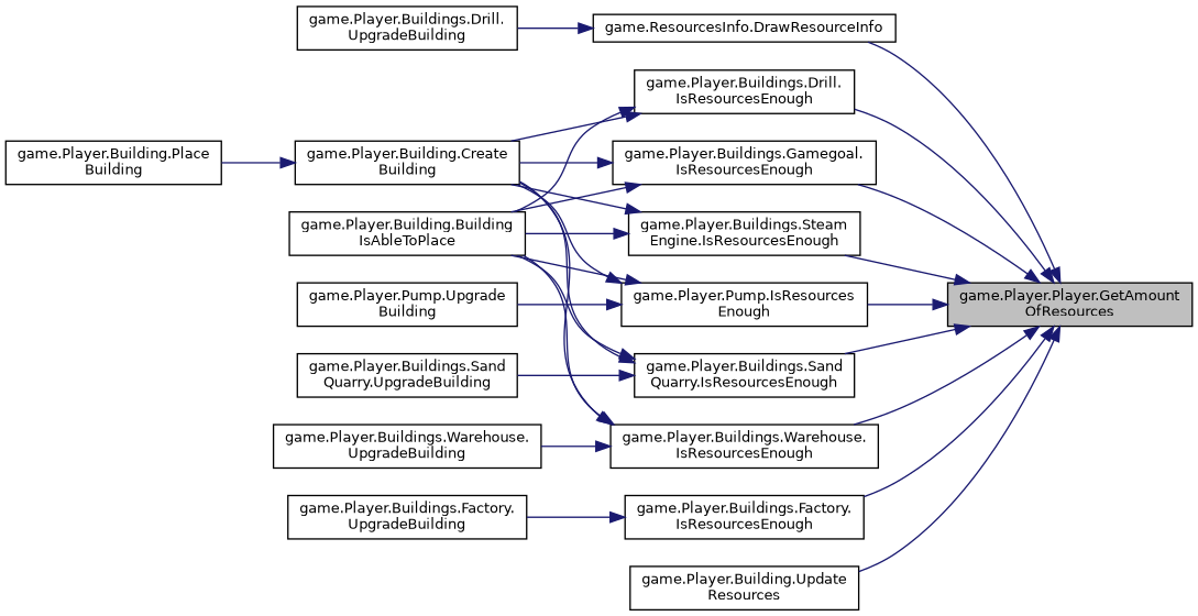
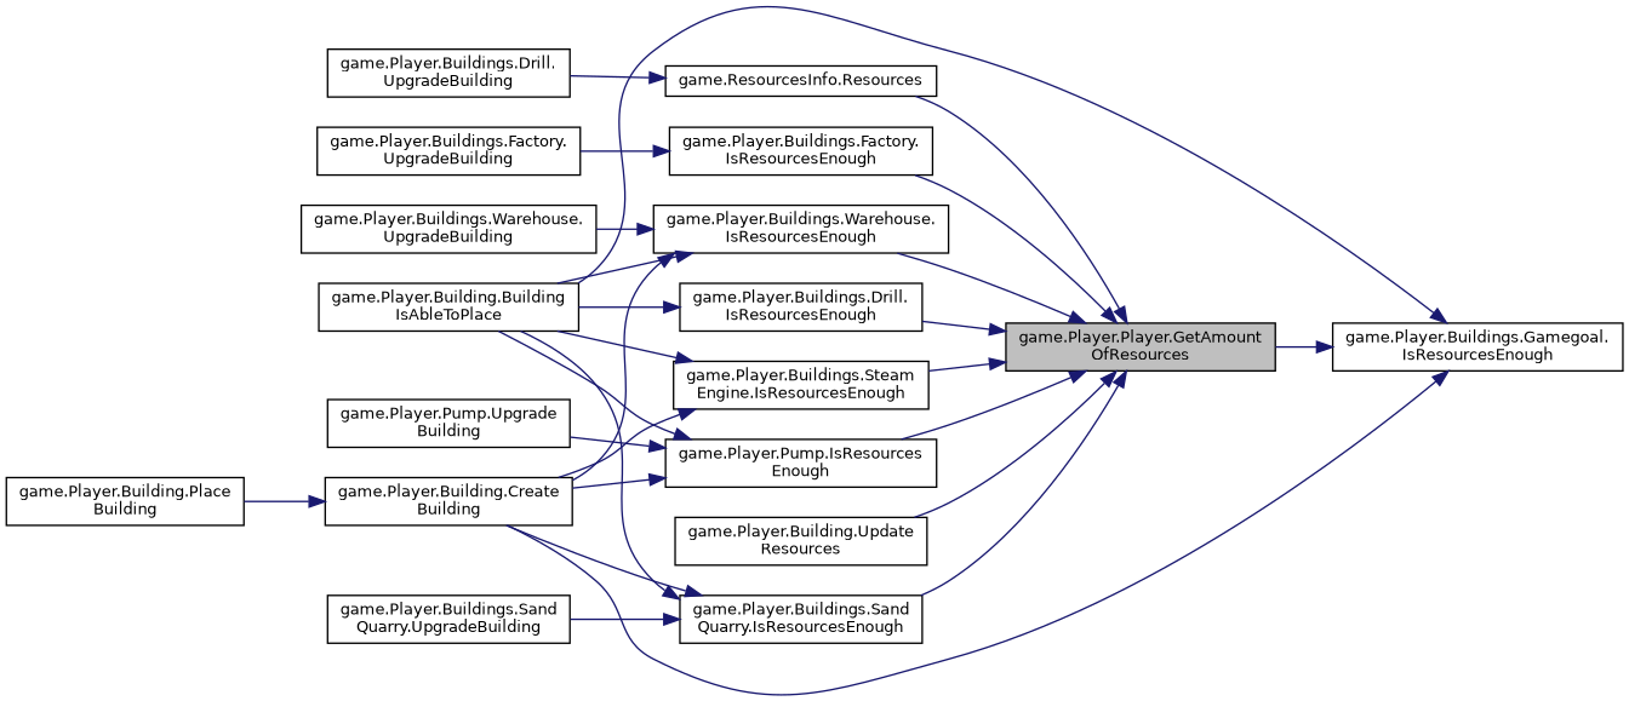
  digraph {
    rankdir=RL
    node [color=black fillcolor=white fontname=Helvetica fontsize=10 shape=record style=filled]
    edge [color=midnightblue dir=back fontname=Helvetica fontsize=10 labelfontname=Helvetica labelfontsize=10 style=solid]
    n1 [fillcolor=grey75 fontcolor=black height=0.2 label="game.Player.Player.GetAmount\lOfResources" width=0.4]
-   n2 [height=0.2 label="game.ResourcesInfo.DrawResourceInfo" width=0.4]
+   n2 [height=0.2 label="game.ResourcesInfo.Resources" width=0.4]
    n3 [height=0.2 label="game.Player.Buildings.Drill.\lIsResourcesEnough" width=0.4]
    n4 [height=0.2 label="game.Player.Buildings.Factory.\lIsResourcesEnough" width=0.4]
    n5 [height=0.2 label="game.Player.Buildings.Gamegoal.\lIsResourcesEnough" width=0.4]
    n6 [height=0.2 label="game.Player.Pump.IsResources\lEnough" width=0.4]
    n7 [height=0.2 label="game.Player.Buildings.Sand\lQuarry.IsResourcesEnough" width=0.4]
    n8 [height=0.2 label="game.Player.Buildings.Steam\lEngine.IsResourcesEnough" width=0.4]
    n9 [height=0.2 label="game.Player.Buildings.Warehouse.\lIsResourcesEnough" width=0.4]
    n10 [height=0.2 label="game.Player.Building.Update\lResources" width=0.4]
    n11 [height=0.2 label="game.Player.Buildings.Drill.\lUpgradeBuilding" width=0.4]
    n12 [height=0.2 label="game.Player.Building.Building\lIsAbleToPlace" width=0.4]
    n13 [height=0.2 label="game.Player.Building.Create\lBuilding" width=0.4]
    n14 [height=0.2 label="game.Player.Buildings.Factory.\lUpgradeBuilding" width=0.4]
    n15 [height=0.2 label="game.Player.Pump.Upgrade\lBuilding" width=0.4]
    n16 [height=0.2 label="game.Player.Buildings.Sand\lQuarry.UpgradeBuilding" width=0.4]
    n17 [height=0.2 label="game.Player.Buildings.Warehouse.\lUpgradeBuilding" width=0.4]
    n18 [height=0.2 label="game.Player.Building.Place\lBuilding" width=0.4]
    n1 -> n2
    n1 -> n3
    n1 -> n4
-   n1 -> n5
+   n5 -> n1
    n1 -> n6
    n1 -> n7
    n1 -> n8
    n1 -> n9
    n1 -> n10
    n2 -> n11
    n3 -> n12
-   n3 -> n13
    n4 -> n14
    n5 -> n12
    n5 -> n13
    n6 -> n12
    n6 -> n13
    n6 -> n15
    n7 -> n12
    n7 -> n13
    n7 -> n16
    n8 -> n12
    n8 -> n13
    n9 -> n12
    n9 -> n13
    n9 -> n17
    n13 -> n18
  }
